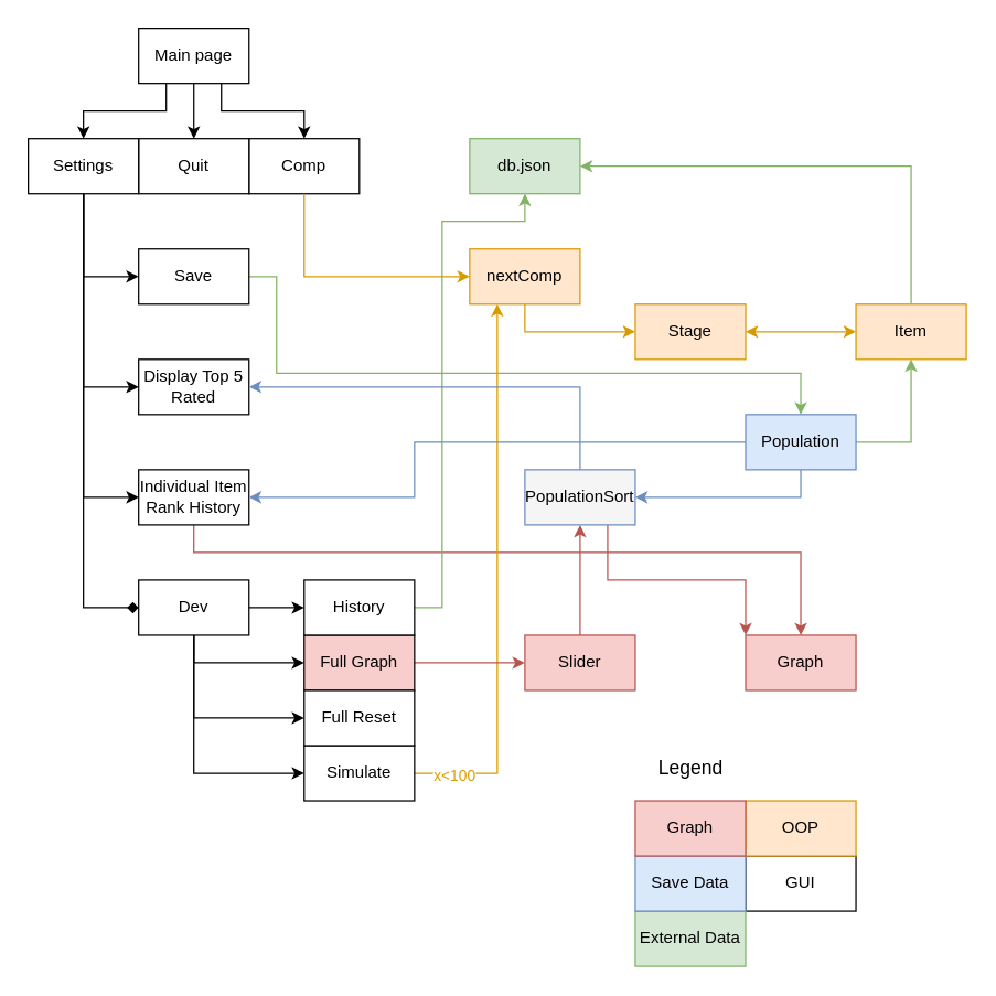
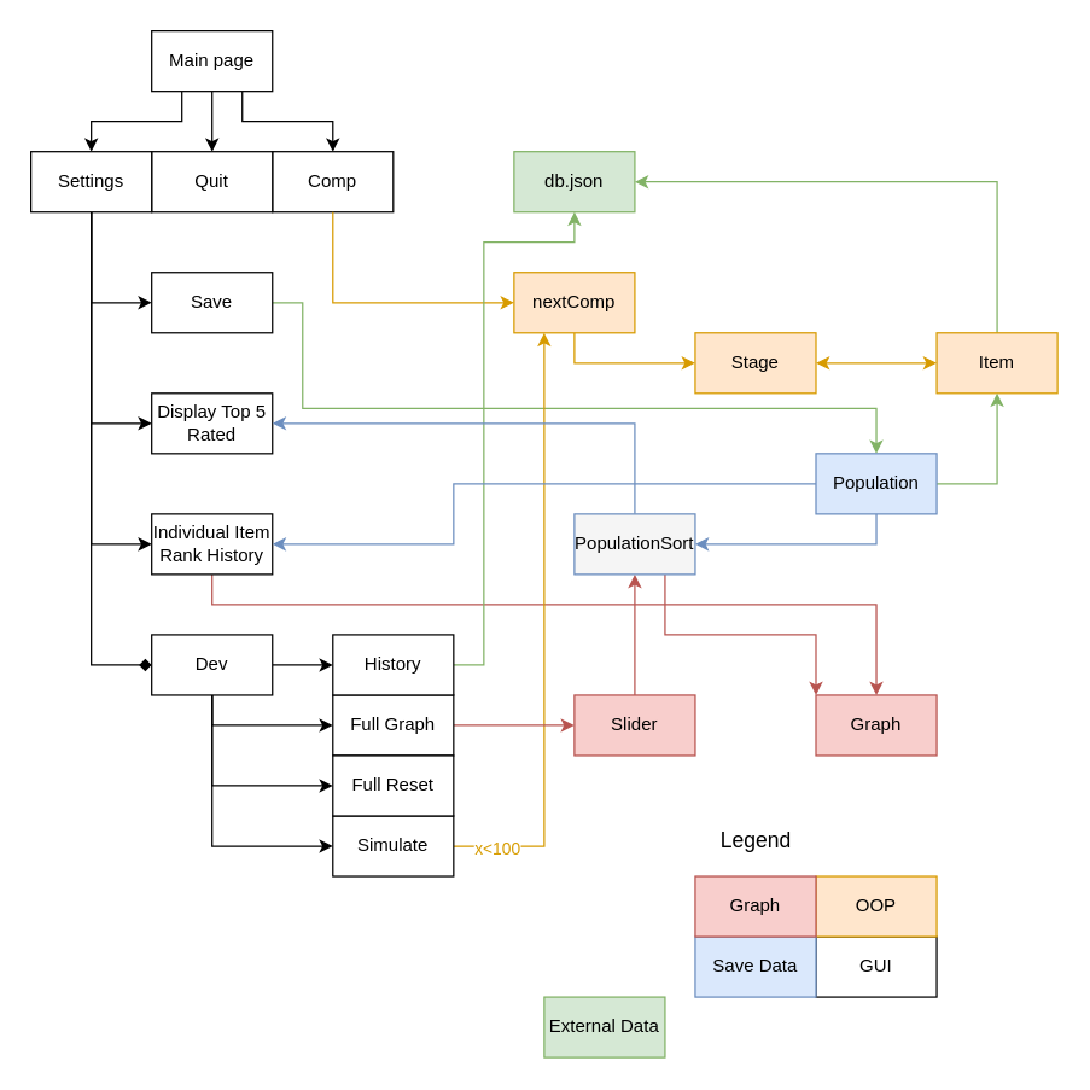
  <mxCell id="0" />
  <mxCell id="1" parent="0" />
  <mxCell id="2" style="edgeStyle=orthogonalEdgeStyle;rounded=0;orthogonalLoop=1;jettySize=auto;html=1;exitX=0.25;exitY=1;exitDx=0;exitDy=0;entryX=0.5;entryY=0;entryDx=0;entryDy=0;" edge="1" parent="1" source="5" target="12"><mxGeometry relative="1" as="geometry" /></mxCell>
  <mxCell id="3" style="edgeStyle=orthogonalEdgeStyle;rounded=0;orthogonalLoop=1;jettySize=auto;html=1;exitX=0.5;exitY=1;exitDx=0;exitDy=0;entryX=0.5;entryY=0;entryDx=0;entryDy=0;" edge="1" parent="1" source="5" target="7"><mxGeometry relative="1" as="geometry" /></mxCell>
  <mxCell id="4" style="edgeStyle=orthogonalEdgeStyle;rounded=0;orthogonalLoop=1;jettySize=auto;html=1;exitX=0.75;exitY=1;exitDx=0;exitDy=0;entryX=0.5;entryY=0;entryDx=0;entryDy=0;" edge="1" parent="1" source="5" target="6"><mxGeometry relative="1" as="geometry" /></mxCell>
  <mxCell id="5" value="Main page" style="rounded=0;whiteSpace=wrap;html=1;" vertex="1" parent="1"><mxGeometry x="100" y="20" width="80" height="40" as="geometry" /></mxCell>
  <mxCell id="6" value="Comp" style="rounded=0;whiteSpace=wrap;html=1;" vertex="1" parent="1"><mxGeometry x="180" y="100" width="80" height="40" as="geometry" /></mxCell>
  <mxCell id="7" value="Quit" style="rounded=0;whiteSpace=wrap;html=1;" vertex="1" parent="1"><mxGeometry x="100" y="100" width="80" height="40" as="geometry" /></mxCell>
  <mxCell id="8" style="edgeStyle=orthogonalEdgeStyle;rounded=0;orthogonalLoop=1;jettySize=auto;html=1;exitX=0.5;exitY=1;exitDx=0;exitDy=0;entryX=0;entryY=0.5;entryDx=0;entryDy=0;" edge="1" parent="1" source="12" target="15"><mxGeometry relative="1" as="geometry" /></mxCell>
  <mxCell id="9" style="edgeStyle=orthogonalEdgeStyle;rounded=0;orthogonalLoop=1;jettySize=auto;html=1;exitX=0.5;exitY=1;exitDx=0;exitDy=0;entryX=0;entryY=0.5;entryDx=0;entryDy=0;" edge="1" parent="1" source="12" target="16"><mxGeometry relative="1" as="geometry" /></mxCell>
  <mxCell id="10" style="edgeStyle=orthogonalEdgeStyle;rounded=0;orthogonalLoop=1;jettySize=auto;html=1;exitX=0.5;exitY=1;exitDx=0;exitDy=0;entryX=0;entryY=0.5;entryDx=0;entryDy=0;" edge="1" parent="1" source="12" target="18"><mxGeometry relative="1" as="geometry" /></mxCell>
  <mxCell id="11" style="edgeStyle=orthogonalEdgeStyle;rounded=0;orthogonalLoop=1;jettySize=auto;html=1;exitX=0.5;exitY=1;exitDx=0;exitDy=0;entryX=0;entryY=0.5;entryDx=0;entryDy=0;endArrow=diamond;" edge="1" parent="1" source="12" target="23"><mxGeometry relative="1" as="geometry" /></mxCell>
  <mxCell id="12" value="Settings" style="rounded=0;whiteSpace=wrap;html=1;" vertex="1" parent="1"><mxGeometry x="20" y="100" width="80" height="40" as="geometry" /></mxCell>
  <mxCell id="13" style="edgeStyle=orthogonalEdgeStyle;rounded=0;orthogonalLoop=1;jettySize=auto;html=1;exitX=0.5;exitY=1;exitDx=0;exitDy=0;fillColor=#ffe6cc;strokeColor=#d79b00;" edge="1" parent="1" source="6" target="34"><mxGeometry relative="1" as="geometry"><Array as="points"><mxPoint x="220" y="200" /></Array></mxGeometry></mxCell>
  <mxCell id="14" style="edgeStyle=orthogonalEdgeStyle;rounded=0;orthogonalLoop=1;jettySize=auto;html=1;exitX=1;exitY=0.5;exitDx=0;exitDy=0;entryX=0.5;entryY=0;entryDx=0;entryDy=0;fontColor=#d79c00;fillColor=#d5e8d4;strokeColor=#82b366;" edge="1" parent="1" source="15" target="47"><mxGeometry relative="1" as="geometry"><Array as="points"><mxPoint x="200" y="200" /><mxPoint x="200" y="270" /><mxPoint x="580" y="270" /></Array></mxGeometry></mxCell>
  <mxCell id="15" value="Save" style="rounded=0;whiteSpace=wrap;html=1;" vertex="1" parent="1"><mxGeometry x="100" y="180" width="80" height="40" as="geometry" /></mxCell>
  <mxCell id="16" value="Display Top 5 Rated" style="rounded=0;whiteSpace=wrap;html=1;" vertex="1" parent="1"><mxGeometry x="100" y="260" width="80" height="40" as="geometry" /></mxCell>
  <mxCell id="17" style="edgeStyle=orthogonalEdgeStyle;rounded=0;orthogonalLoop=1;jettySize=auto;html=1;exitX=0.5;exitY=1;exitDx=0;exitDy=0;fontColor=#d79c00;fillColor=#f8cecc;strokeColor=#b85450;" edge="1" parent="1" source="18" target="43"><mxGeometry relative="1" as="geometry"><Array as="points"><mxPoint x="140" y="400" /><mxPoint x="580" y="400" /></Array></mxGeometry></mxCell>
  <mxCell id="18" value="Individual Item Rank History" style="rounded=0;whiteSpace=wrap;html=1;" vertex="1" parent="1"><mxGeometry x="100" y="340" width="80" height="40" as="geometry" /></mxCell>
  <mxCell id="19" style="edgeStyle=orthogonalEdgeStyle;rounded=0;orthogonalLoop=1;jettySize=auto;html=1;exitX=0.5;exitY=1;exitDx=0;exitDy=0;entryX=0;entryY=0.5;entryDx=0;entryDy=0;" edge="1" parent="1" source="23" target="26"><mxGeometry relative="1" as="geometry" /></mxCell>
  <mxCell id="20" style="edgeStyle=orthogonalEdgeStyle;rounded=0;orthogonalLoop=1;jettySize=auto;html=1;exitX=0.5;exitY=1;exitDx=0;exitDy=0;entryX=0;entryY=0.5;entryDx=0;entryDy=0;" edge="1" parent="1" source="23" target="28"><mxGeometry relative="1" as="geometry" /></mxCell>
  <mxCell id="21" style="edgeStyle=orthogonalEdgeStyle;rounded=0;orthogonalLoop=1;jettySize=auto;html=1;exitX=0.5;exitY=1;exitDx=0;exitDy=0;entryX=0;entryY=0.5;entryDx=0;entryDy=0;" edge="1" parent="1" source="23" target="29"><mxGeometry relative="1" as="geometry" /></mxCell>
  <mxCell id="22" style="edgeStyle=orthogonalEdgeStyle;rounded=0;orthogonalLoop=1;jettySize=auto;html=1;exitX=1;exitY=0.5;exitDx=0;exitDy=0;entryX=0;entryY=0.5;entryDx=0;entryDy=0;" edge="1" parent="1" source="23" target="31"><mxGeometry relative="1" as="geometry" /></mxCell>
  <mxCell id="23" value="Dev" style="rounded=0;whiteSpace=wrap;html=1;" vertex="1" parent="1"><mxGeometry x="100" y="420" width="80" height="40" as="geometry" /></mxCell>
  <mxCell id="24" style="edgeStyle=orthogonalEdgeStyle;rounded=0;orthogonalLoop=1;jettySize=auto;html=1;exitX=1;exitY=0.5;exitDx=0;exitDy=0;entryX=0.25;entryY=1;entryDx=0;entryDy=0;fillColor=#ffe6cc;strokeColor=#d79b00;" edge="1" parent="1" source="26" target="34"><mxGeometry relative="1" as="geometry" /></mxCell>
  <mxCell id="25" value="x&amp;lt;100" style="edgeLabel;html=1;align=center;verticalAlign=middle;resizable=0;points=[];fontColor=#d79c00;" vertex="1" connectable="0" parent="24"><mxGeometry x="-0.858" relative="1" as="geometry"><mxPoint y="1" as="offset" /></mxGeometry></mxCell>
  <mxCell id="26" value="Simulate" style="rounded=0;whiteSpace=wrap;html=1;" vertex="1" parent="1"><mxGeometry x="220" y="540" width="80" height="40" as="geometry" /></mxCell>
  <mxCell id="27" style="edgeStyle=orthogonalEdgeStyle;rounded=0;orthogonalLoop=1;jettySize=auto;html=1;exitX=1;exitY=0.5;exitDx=0;exitDy=0;fillColor=#f8cecc;strokeColor=#b85450;" edge="1" parent="1" source="28" target="39"><mxGeometry relative="1" as="geometry" /></mxCell>
- <mxCell id="28" value="Full Graph" style="rounded=0;whiteSpace=wrap;html=1;fillColor=#f8cecc;" vertex="1" parent="1"><mxGeometry x="220" y="460" width="80" height="40" as="geometry" /></mxCell>
+ <mxCell id="28" value="Full Graph" style="rounded=0;whiteSpace=wrap;html=1;" vertex="1" parent="1"><mxGeometry x="220" y="460" width="80" height="40" as="geometry" /></mxCell>
  <mxCell id="29" value="Full Reset" style="rounded=0;whiteSpace=wrap;html=1;" vertex="1" parent="1"><mxGeometry x="220" y="500" width="80" height="40" as="geometry" /></mxCell>
  <mxCell id="30" style="edgeStyle=orthogonalEdgeStyle;rounded=0;orthogonalLoop=1;jettySize=auto;html=1;exitX=1;exitY=0.5;exitDx=0;exitDy=0;entryX=0.5;entryY=1;entryDx=0;entryDy=0;fontColor=#d79c00;fillColor=#d5e8d4;strokeColor=#82b366;" edge="1" parent="1" source="31" target="32"><mxGeometry relative="1" as="geometry"><Array as="points"><mxPoint x="320" y="440" /><mxPoint x="320" y="160" /><mxPoint x="380" y="160" /></Array></mxGeometry></mxCell>
  <mxCell id="31" value="History" style="rounded=0;whiteSpace=wrap;html=1;" vertex="1" parent="1"><mxGeometry x="220" y="420" width="80" height="40" as="geometry" /></mxCell>
  <mxCell id="32" value="db.json" style="rounded=0;whiteSpace=wrap;html=1;fillColor=#d5e8d4;strokeColor=#82b366;" vertex="1" parent="1"><mxGeometry x="340" y="100" width="80" height="40" as="geometry" /></mxCell>
  <mxCell id="33" style="edgeStyle=orthogonalEdgeStyle;rounded=0;orthogonalLoop=1;jettySize=auto;html=1;exitX=0.5;exitY=1;exitDx=0;exitDy=0;entryX=0;entryY=0.5;entryDx=0;entryDy=0;fillColor=#ffe6cc;strokeColor=#d79b00;" edge="1" parent="1" source="34" target="35"><mxGeometry relative="1" as="geometry" /></mxCell>
  <mxCell id="34" value="nextComp" style="rounded=0;whiteSpace=wrap;html=1;fillColor=#ffe6cc;strokeColor=#d79b00;" vertex="1" parent="1"><mxGeometry x="340" y="180" width="80" height="40" as="geometry" /></mxCell>
  <mxCell id="35" value="Stage" style="rounded=0;whiteSpace=wrap;html=1;fillColor=#ffe6cc;strokeColor=#d79b00;" vertex="1" parent="1"><mxGeometry x="460" y="220" width="80" height="40" as="geometry" /></mxCell>
  <mxCell id="36" style="edgeStyle=orthogonalEdgeStyle;rounded=0;orthogonalLoop=1;jettySize=auto;html=1;exitX=0.5;exitY=0;exitDx=0;exitDy=0;entryX=1;entryY=0.5;entryDx=0;entryDy=0;fontColor=#d79c00;fillColor=#d5e8d4;strokeColor=#82b366;" edge="1" parent="1" source="37" target="32"><mxGeometry relative="1" as="geometry" /></mxCell>
  <mxCell id="37" value="Item" style="rounded=0;whiteSpace=wrap;html=1;fillColor=#ffe6cc;strokeColor=#d79b00;" vertex="1" parent="1"><mxGeometry x="620" y="220" width="80" height="40" as="geometry" /></mxCell>
  <mxCell id="38" style="edgeStyle=orthogonalEdgeStyle;rounded=0;orthogonalLoop=1;jettySize=auto;html=1;exitX=0.5;exitY=0;exitDx=0;exitDy=0;fillColor=#f8cecc;strokeColor=#b85450;" edge="1" parent="1" source="39" target="42"><mxGeometry relative="1" as="geometry" /></mxCell>
  <mxCell id="39" value="Slider" style="rounded=0;whiteSpace=wrap;html=1;fillColor=#f8cecc;strokeColor=#b85450;" vertex="1" parent="1"><mxGeometry x="380" y="460" width="80" height="40" as="geometry" /></mxCell>
  <mxCell id="40" style="edgeStyle=orthogonalEdgeStyle;rounded=0;orthogonalLoop=1;jettySize=auto;html=1;exitX=0.75;exitY=1;exitDx=0;exitDy=0;entryX=0;entryY=0;entryDx=0;entryDy=0;fillColor=#f8cecc;strokeColor=#b85450;" edge="1" parent="1" source="42" target="43"><mxGeometry relative="1" as="geometry" /></mxCell>
  <mxCell id="41" style="edgeStyle=orthogonalEdgeStyle;rounded=0;orthogonalLoop=1;jettySize=auto;html=1;exitX=0.5;exitY=0;exitDx=0;exitDy=0;entryX=1;entryY=0.5;entryDx=0;entryDy=0;fillColor=#dae8fc;strokeColor=#6c8ebf;" edge="1" parent="1" source="42" target="16"><mxGeometry relative="1" as="geometry" /></mxCell>
  <mxCell id="42" value="PopulationSort" style="rounded=0;whiteSpace=wrap;html=1;fillColor=#f5f5f5;strokeColor=#6c8ebf;" vertex="1" parent="1"><mxGeometry x="380" y="340" width="80" height="40" as="geometry" /></mxCell>
  <mxCell id="43" value="Graph" style="rounded=0;whiteSpace=wrap;html=1;fillColor=#f8cecc;strokeColor=#b85450;" vertex="1" parent="1"><mxGeometry x="540" y="460" width="80" height="40" as="geometry" /></mxCell>
  <mxCell id="44" style="edgeStyle=orthogonalEdgeStyle;rounded=0;orthogonalLoop=1;jettySize=auto;html=1;exitX=0;exitY=0.5;exitDx=0;exitDy=0;entryX=1;entryY=0.5;entryDx=0;entryDy=0;fillColor=#dae8fc;strokeColor=#6c8ebf;" edge="1" parent="1" source="47" target="18"><mxGeometry relative="1" as="geometry"><Array as="points"><mxPoint x="300" y="320" /><mxPoint x="300" y="360" /></Array></mxGeometry></mxCell>
  <mxCell id="45" style="edgeStyle=orthogonalEdgeStyle;rounded=0;orthogonalLoop=1;jettySize=auto;html=1;exitX=0.5;exitY=1;exitDx=0;exitDy=0;entryX=1;entryY=0.5;entryDx=0;entryDy=0;fillColor=#dae8fc;strokeColor=#6c8ebf;" edge="1" parent="1" source="47" target="42"><mxGeometry relative="1" as="geometry" /></mxCell>
  <mxCell id="46" style="edgeStyle=orthogonalEdgeStyle;rounded=0;orthogonalLoop=1;jettySize=auto;html=1;exitX=1;exitY=0.5;exitDx=0;exitDy=0;entryX=0.5;entryY=1;entryDx=0;entryDy=0;fontColor=#d79c00;fillColor=#d5e8d4;strokeColor=#82b366;" edge="1" parent="1" source="47" target="37"><mxGeometry relative="1" as="geometry" /></mxCell>
  <mxCell id="47" value="Population" style="rounded=0;whiteSpace=wrap;html=1;fillColor=#dae8fc;strokeColor=#6c8ebf;" vertex="1" parent="1"><mxGeometry x="540" y="300" width="80" height="40" as="geometry" /></mxCell>
  <mxCell id="48" value="" style="endArrow=classic;startArrow=classic;html=1;rounded=0;entryX=0;entryY=0.5;entryDx=0;entryDy=0;exitX=1;exitY=0.5;exitDx=0;exitDy=0;fillColor=#ffe6cc;strokeColor=#d79b00;" edge="1" parent="1" source="35" target="37"><mxGeometry width="50" height="50" relative="1" as="geometry"><mxPoint x="370" y="340" as="sourcePoint" /><mxPoint x="420" y="290" as="targetPoint" /></mxGeometry></mxCell>
  <mxCell id="49" value="GUI" style="rounded=0;whiteSpace=wrap;html=1;" vertex="1" parent="1"><mxGeometry x="540" y="620" width="80" height="40" as="geometry" /></mxCell>
- <mxCell id="50" value="External Data" style="rounded=0;whiteSpace=wrap;html=1;fillColor=#d5e8d4;strokeColor=#82b366;" vertex="1" parent="1"><mxGeometry x="460" y="660" width="80" height="40" as="geometry" /></mxCell>
+ <mxCell id="50" value="External Data" style="rounded=0;whiteSpace=wrap;html=1;fillColor=#d5e8d4;strokeColor=#82b366;" vertex="1" parent="1"><mxGeometry x="360" y="660" width="80" height="40" as="geometry" /></mxCell>
  <mxCell id="51" value="OOP" style="rounded=0;whiteSpace=wrap;html=1;fillColor=#ffe6cc;strokeColor=#d79b00;" vertex="1" parent="1"><mxGeometry x="540" y="580" width="80" height="40" as="geometry" /></mxCell>
  <mxCell id="52" value="Save Data" style="rounded=0;whiteSpace=wrap;html=1;fillColor=#dae8fc;strokeColor=#6c8ebf;" vertex="1" parent="1"><mxGeometry x="460" y="620" width="80" height="40" as="geometry" /></mxCell>
  <mxCell id="53" value="Graph" style="rounded=0;whiteSpace=wrap;html=1;fillColor=#f8cecc;strokeColor=#b85450;" vertex="1" parent="1"><mxGeometry x="460" y="580" width="80" height="40" as="geometry" /></mxCell>
  <mxCell id="54" value="&lt;font style=&quot;font-size: 14px;&quot; color=&quot;#000000&quot;&gt;Legend&lt;/font&gt;" style="text;html=1;align=center;verticalAlign=middle;resizable=0;points=[];autosize=1;strokeColor=none;fillColor=none;fontColor=#d79c00;" vertex="1" parent="1"><mxGeometry x="465" y="541" width="70" height="30" as="geometry" /></mxCell>
